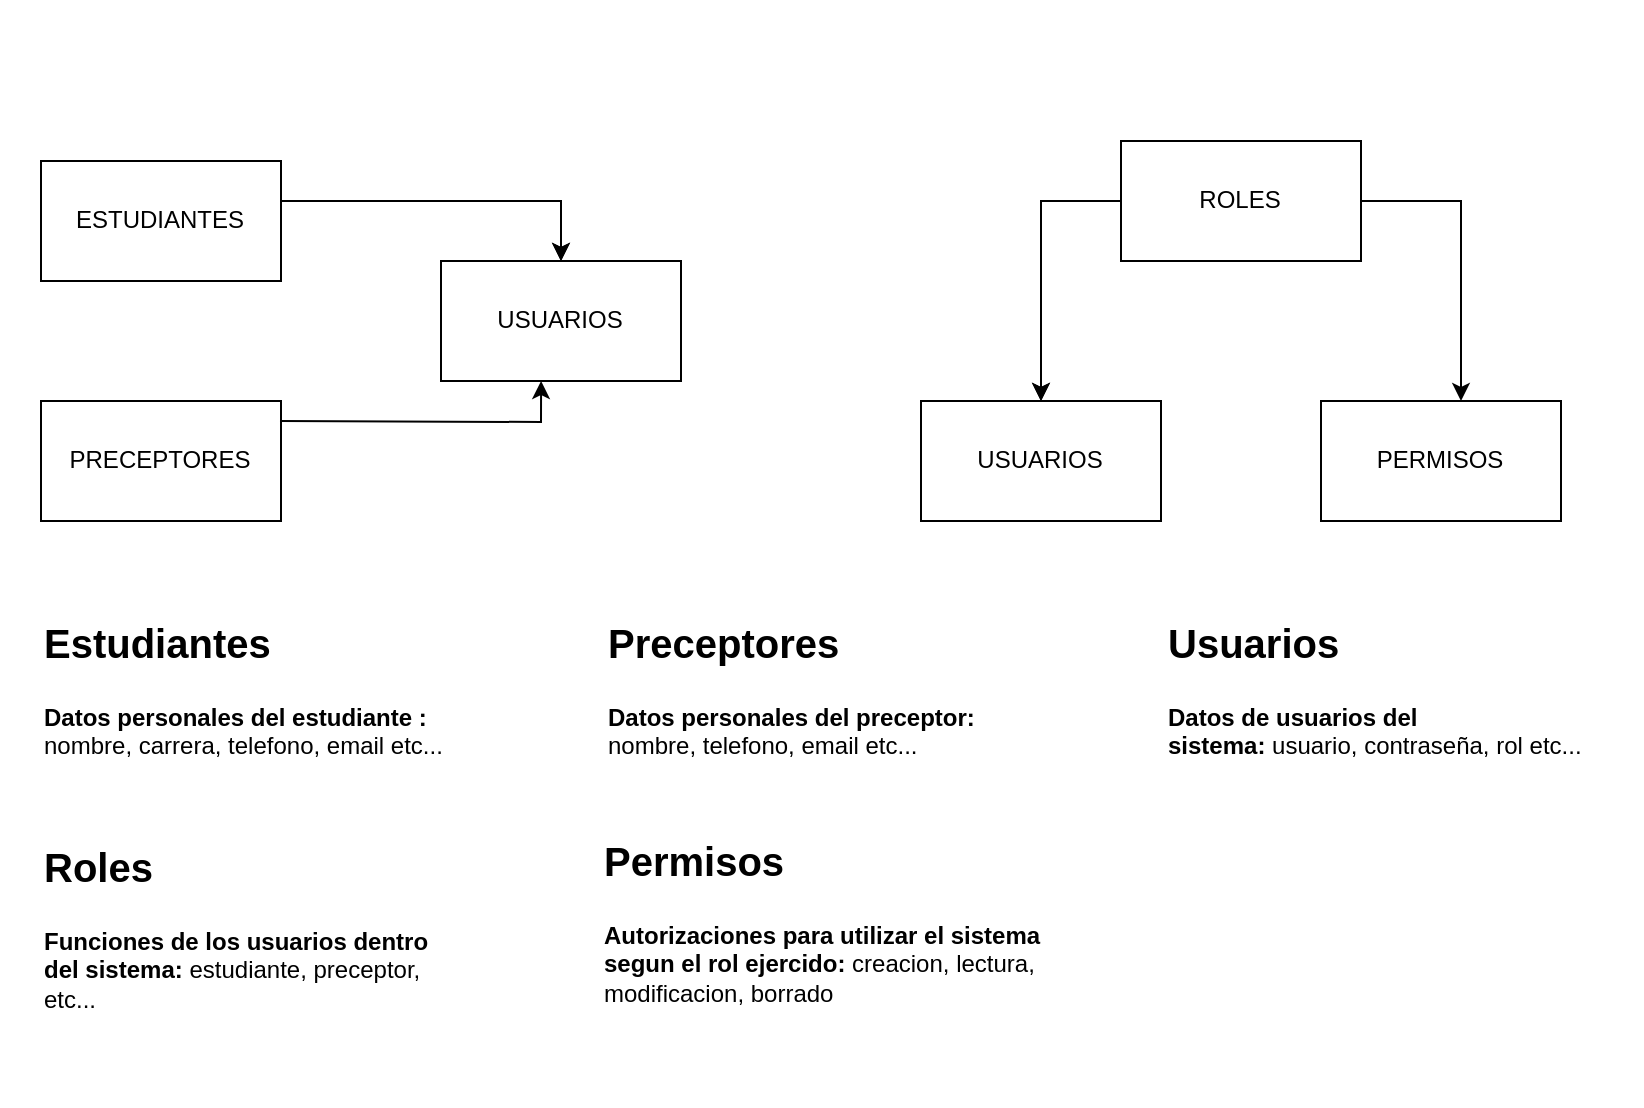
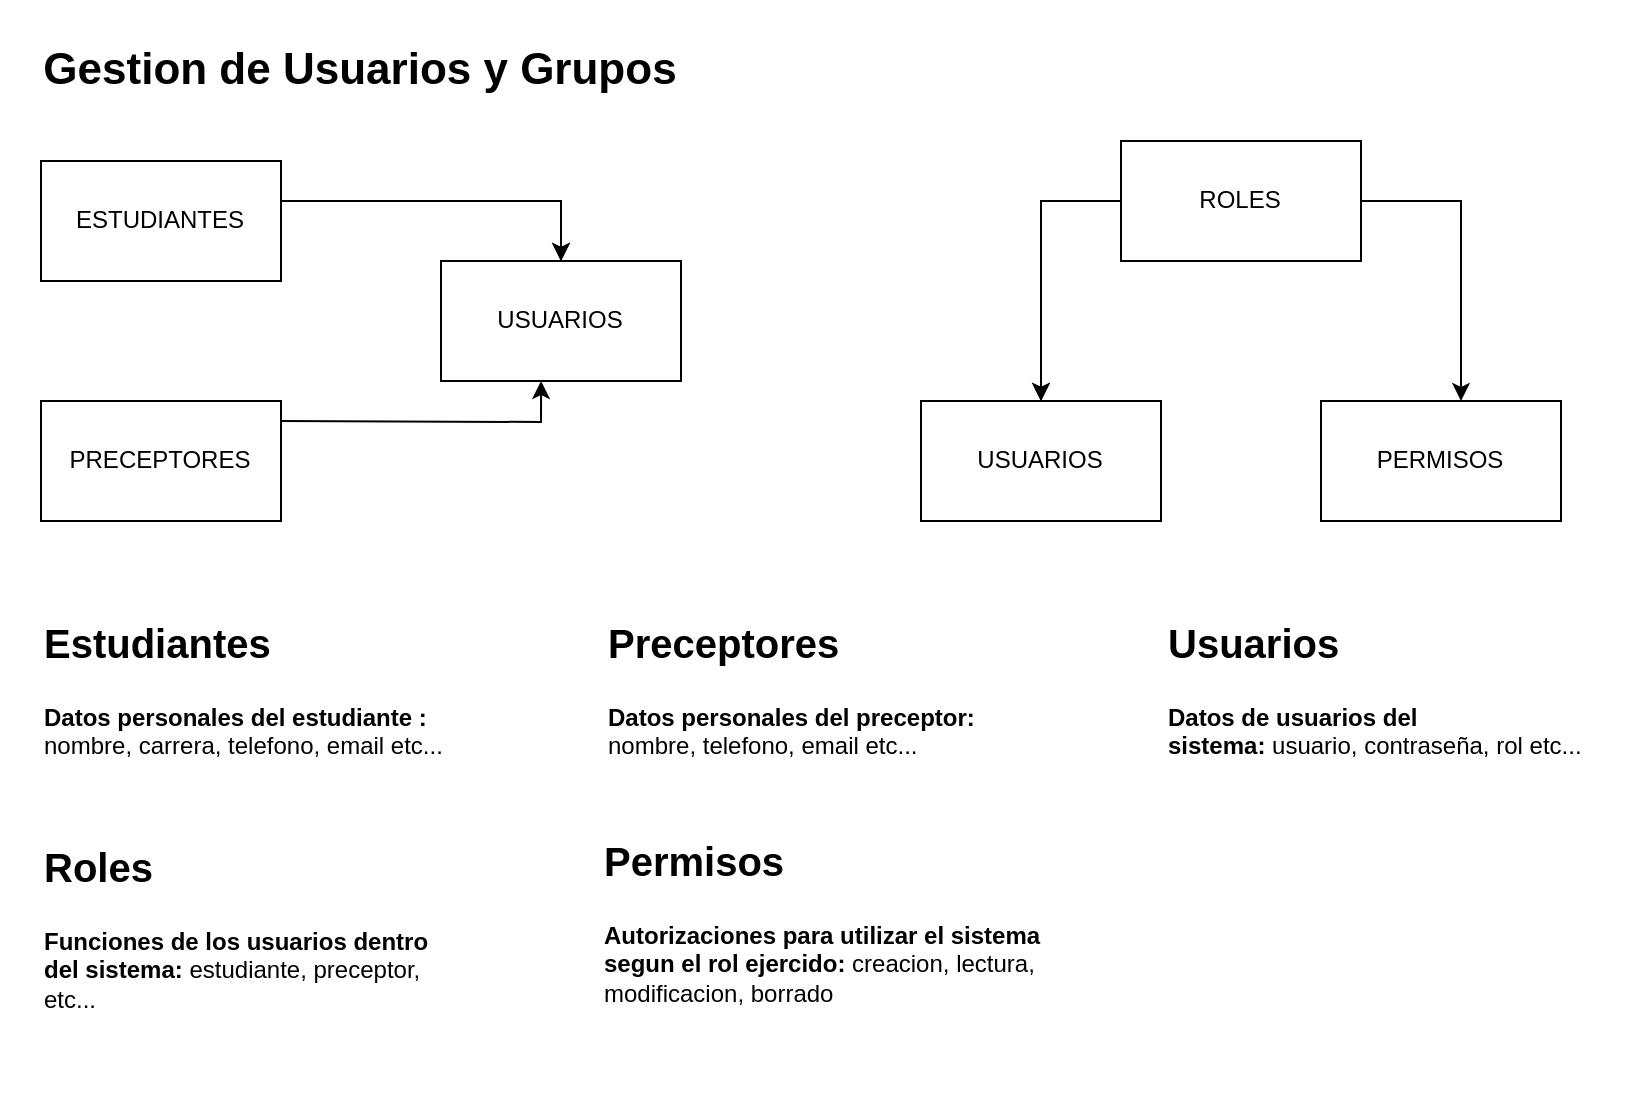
  <mxCell id="0" />
  <mxCell id="1" parent="0" />
  <mxCell id="2" style="edgeStyle=orthogonalEdgeStyle;rounded=0;orthogonalLoop=1;jettySize=auto;html=1;exitX=1;exitY=0.5;exitDx=0;exitDy=0;" edge="1" parent="1" source="3" target="5"><mxGeometry relative="1" as="geometry"><Array as="points"><mxPoint x="140" y="100" /><mxPoint x="280" y="100" /></Array></mxGeometry></mxCell>
  <mxCell id="3" value="ESTUDIANTES" style="rounded=0;whiteSpace=wrap;html=1;" vertex="1" parent="1"><mxGeometry x="20" y="80" width="120" height="60" as="geometry" /></mxCell>
  <mxCell id="4" value="PRECEPTORES" style="rounded=0;whiteSpace=wrap;html=1;" vertex="1" parent="1"><mxGeometry x="20" y="200" width="120" height="60" as="geometry" /></mxCell>
  <mxCell id="5" value="USUARIOS" style="rounded=0;whiteSpace=wrap;html=1;" vertex="1" parent="1"><mxGeometry x="220" y="130" width="120" height="60" as="geometry" /></mxCell>
  <mxCell id="6" value="ROLES" style="rounded=0;whiteSpace=wrap;html=1;" vertex="1" parent="1"><mxGeometry x="560" y="70" width="120" height="60" as="geometry" /></mxCell>
  <mxCell id="7" value="USUARIOS" style="rounded=0;whiteSpace=wrap;html=1;" vertex="1" parent="1"><mxGeometry x="460" y="200" width="120" height="60" as="geometry" /></mxCell>
  <mxCell id="8" value="PERMISOS" style="rounded=0;whiteSpace=wrap;html=1;" vertex="1" parent="1"><mxGeometry x="660" y="200" width="120" height="60" as="geometry" /></mxCell>
  <mxCell id="9" value="" style="endArrow=classic;html=1;rounded=0;entryX=0.5;entryY=0;entryDx=0;entryDy=0;exitX=0;exitY=0.5;exitDx=0;exitDy=0;" edge="1" parent="1" source="6" target="7"><mxGeometry width="50" height="50" relative="1" as="geometry"><mxPoint x="350" y="390" as="sourcePoint" /><mxPoint x="400" y="340" as="targetPoint" /><Array as="points"><mxPoint x="520" y="100" /></Array></mxGeometry></mxCell>
  <mxCell id="10" style="edgeStyle=orthogonalEdgeStyle;rounded=0;orthogonalLoop=1;jettySize=auto;html=1;exitX=1;exitY=0.5;exitDx=0;exitDy=0;" edge="1" parent="1" source="11" target="14"><mxGeometry relative="1" as="geometry"><Array as="points"><mxPoint x="140" y="100" /><mxPoint x="280" y="100" /></Array></mxGeometry></mxCell>
  <mxCell id="11" value="ESTUDIANTES" style="rounded=0;whiteSpace=wrap;html=1;" vertex="1" parent="1"><mxGeometry x="20" y="80" width="120" height="60" as="geometry" /></mxCell>
+ <mxCell id="12" value="Gestion de Usuarios y Grupos" style="text;html=1;align=center;verticalAlign=middle;whiteSpace=wrap;rounded=0;fontStyle=1;fontSize=22;" vertex="1" parent="1"><mxGeometry x="20" y="20" width="320" height="30" as="geometry" /></mxCell>
  <mxCell id="13" value="PRECEPTORES" style="rounded=0;whiteSpace=wrap;html=1;" vertex="1" parent="1"><mxGeometry x="20" y="200" width="120" height="60" as="geometry" /></mxCell>
  <mxCell id="14" value="USUARIOS" style="rounded=0;whiteSpace=wrap;html=1;" vertex="1" parent="1"><mxGeometry x="220" y="130" width="120" height="60" as="geometry" /></mxCell>
  <mxCell id="15" style="edgeStyle=orthogonalEdgeStyle;rounded=0;orthogonalLoop=1;jettySize=auto;html=1;exitX=1;exitY=0.5;exitDx=0;exitDy=0;entryX=0.417;entryY=1;entryDx=0;entryDy=0;entryPerimeter=0;" edge="1" parent="1" target="14"><mxGeometry relative="1" as="geometry"><mxPoint x="139.5" y="210" as="sourcePoint" /><mxPoint x="220" y="170" as="targetPoint" /></mxGeometry></mxCell>
  <mxCell id="16" value="ROLES" style="rounded=0;whiteSpace=wrap;html=1;" vertex="1" parent="1"><mxGeometry x="560" y="70" width="120" height="60" as="geometry" /></mxCell>
  <mxCell id="17" value="USUARIOS" style="rounded=0;whiteSpace=wrap;html=1;" vertex="1" parent="1"><mxGeometry x="460" y="200" width="120" height="60" as="geometry" /></mxCell>
  <mxCell id="18" value="PERMISOS" style="rounded=0;whiteSpace=wrap;html=1;" vertex="1" parent="1"><mxGeometry x="660" y="200" width="120" height="60" as="geometry" /></mxCell>
  <mxCell id="19" value="" style="endArrow=classic;html=1;rounded=0;entryX=0.5;entryY=0;entryDx=0;entryDy=0;exitX=0;exitY=0.5;exitDx=0;exitDy=0;" edge="1" parent="1" source="16" target="17"><mxGeometry width="50" height="50" relative="1" as="geometry"><mxPoint x="350" y="390" as="sourcePoint" /><mxPoint x="400" y="340" as="targetPoint" /><Array as="points"><mxPoint x="520" y="100" /></Array></mxGeometry></mxCell>
  <mxCell id="20" value="" style="endArrow=classic;html=1;rounded=0;entryX=0.5;entryY=0;entryDx=0;entryDy=0;" edge="1" parent="1"><mxGeometry width="50" height="50" relative="1" as="geometry"><mxPoint x="680" y="100" as="sourcePoint" /><mxPoint x="730" y="200" as="targetPoint" /><Array as="points"><mxPoint x="730" y="100" /></Array></mxGeometry></mxCell>
  <mxCell id="21" value="&lt;h1 style=&quot;margin-top: 0px;&quot;&gt;&lt;font style=&quot;font-size: 20px;&quot;&gt;Estudiantes&lt;/font&gt;&lt;/h1&gt;&lt;p&gt;&lt;b&gt;Datos personales del estudiante :&lt;/b&gt; nombre, carrera, telefono, email etc...&lt;/p&gt;" style="text;html=1;whiteSpace=wrap;overflow=hidden;rounded=0;" vertex="1" parent="1"><mxGeometry x="20" y="300" width="210" height="120" as="geometry" /></mxCell>
  <mxCell id="22" value="&lt;h1 style=&quot;margin-top: 0px;&quot;&gt;&lt;font style=&quot;font-size: 20px;&quot;&gt;Preceptores&lt;/font&gt;&lt;/h1&gt;&lt;p&gt;&lt;b&gt;Datos personales del preceptor:&lt;/b&gt; nombre, telefono, email etc...&lt;/p&gt;" style="text;html=1;whiteSpace=wrap;overflow=hidden;rounded=0;" vertex="1" parent="1"><mxGeometry x="302" y="300" width="198" height="120" as="geometry" /></mxCell>
  <mxCell id="23" value="&lt;h1 style=&quot;margin-top: 0px;&quot;&gt;&lt;span style=&quot;font-size: 20px;&quot;&gt;Usuarios&lt;/span&gt;&lt;/h1&gt;&lt;p&gt;&lt;b&gt;Datos de usuarios del sistema:&lt;/b&gt;&amp;nbsp;usuario, contraseña, rol etc...&lt;/p&gt;" style="text;html=1;whiteSpace=wrap;overflow=hidden;rounded=0;" vertex="1" parent="1"><mxGeometry x="582" y="300" width="218" height="120" as="geometry" /></mxCell>
  <mxCell id="24" value="&lt;h1 style=&quot;margin-top: 0px;&quot;&gt;&lt;span style=&quot;font-size: 20px;&quot;&gt;Roles&lt;/span&gt;&lt;/h1&gt;&lt;p&gt;&lt;b&gt;Funciones de los usuarios dentro del sistema:&lt;/b&gt;&amp;nbsp;estudiante, preceptor, etc...&lt;/p&gt;" style="text;html=1;whiteSpace=wrap;overflow=hidden;rounded=0;" vertex="1" parent="1"><mxGeometry x="20" y="412" width="200" height="120" as="geometry" /></mxCell>
  <mxCell id="25" value="&lt;h1 style=&quot;margin-top: 0px;&quot;&gt;&lt;span style=&quot;font-size: 20px;&quot;&gt;Permisos&lt;/span&gt;&lt;/h1&gt;&lt;p&gt;&lt;b&gt;Autorizaciones para utilizar el sistema segun el rol ejercido:&lt;/b&gt;&amp;nbsp;c&lt;span style=&quot;background-color: initial;&quot;&gt;reacion, lectura, modificacion, borrado&lt;/span&gt;&lt;/p&gt;" style="text;html=1;whiteSpace=wrap;overflow=hidden;rounded=0;" vertex="1" parent="1"><mxGeometry x="300" y="409" width="230" height="120" as="geometry" /></mxCell>
